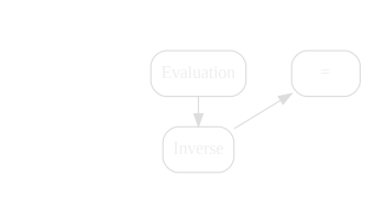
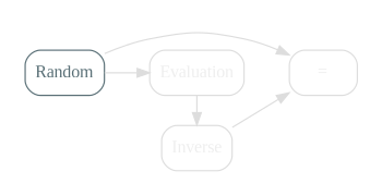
  digraph {
    rankdir=LR
    fontname="Liberation Serif"
    node [color="#dddddd" fillcolor="#ffffff" fontcolor="#eeeeee" fontname="Liberation Serif" shape=rectangle style="rounded,filled"]
    edge [color="#dddddd" fontcolor="#000000" fontname="Liberation Serif" fontsize=11]
+   n1 [color="#586E75" fontcolor="#586E75" label=Random]
    Evaluation
    n3 [label="="]
    Invis [color="#586E75" fontcolor="#586E75" style=invis]
    Inverse
    subgraph cluster_1 {
      color=transparent
+     n1
      Evaluation
      n3
    }
    subgraph cluster_2 {
      color=transparent
      Invis
      Inverse
    }
+   n1 -> Evaluation
+   n1 -> n3 [constraint=false]
+   n1 -> Invis [color="#586E75" constraint=false style=invis]
    Evaluation -> n3 [color="#586E75" style=invis]
    Evaluation -> Inverse [constraint=false]
    Invis -> Inverse [color="#586E75" style=invis]
    Inverse -> n3
  }
